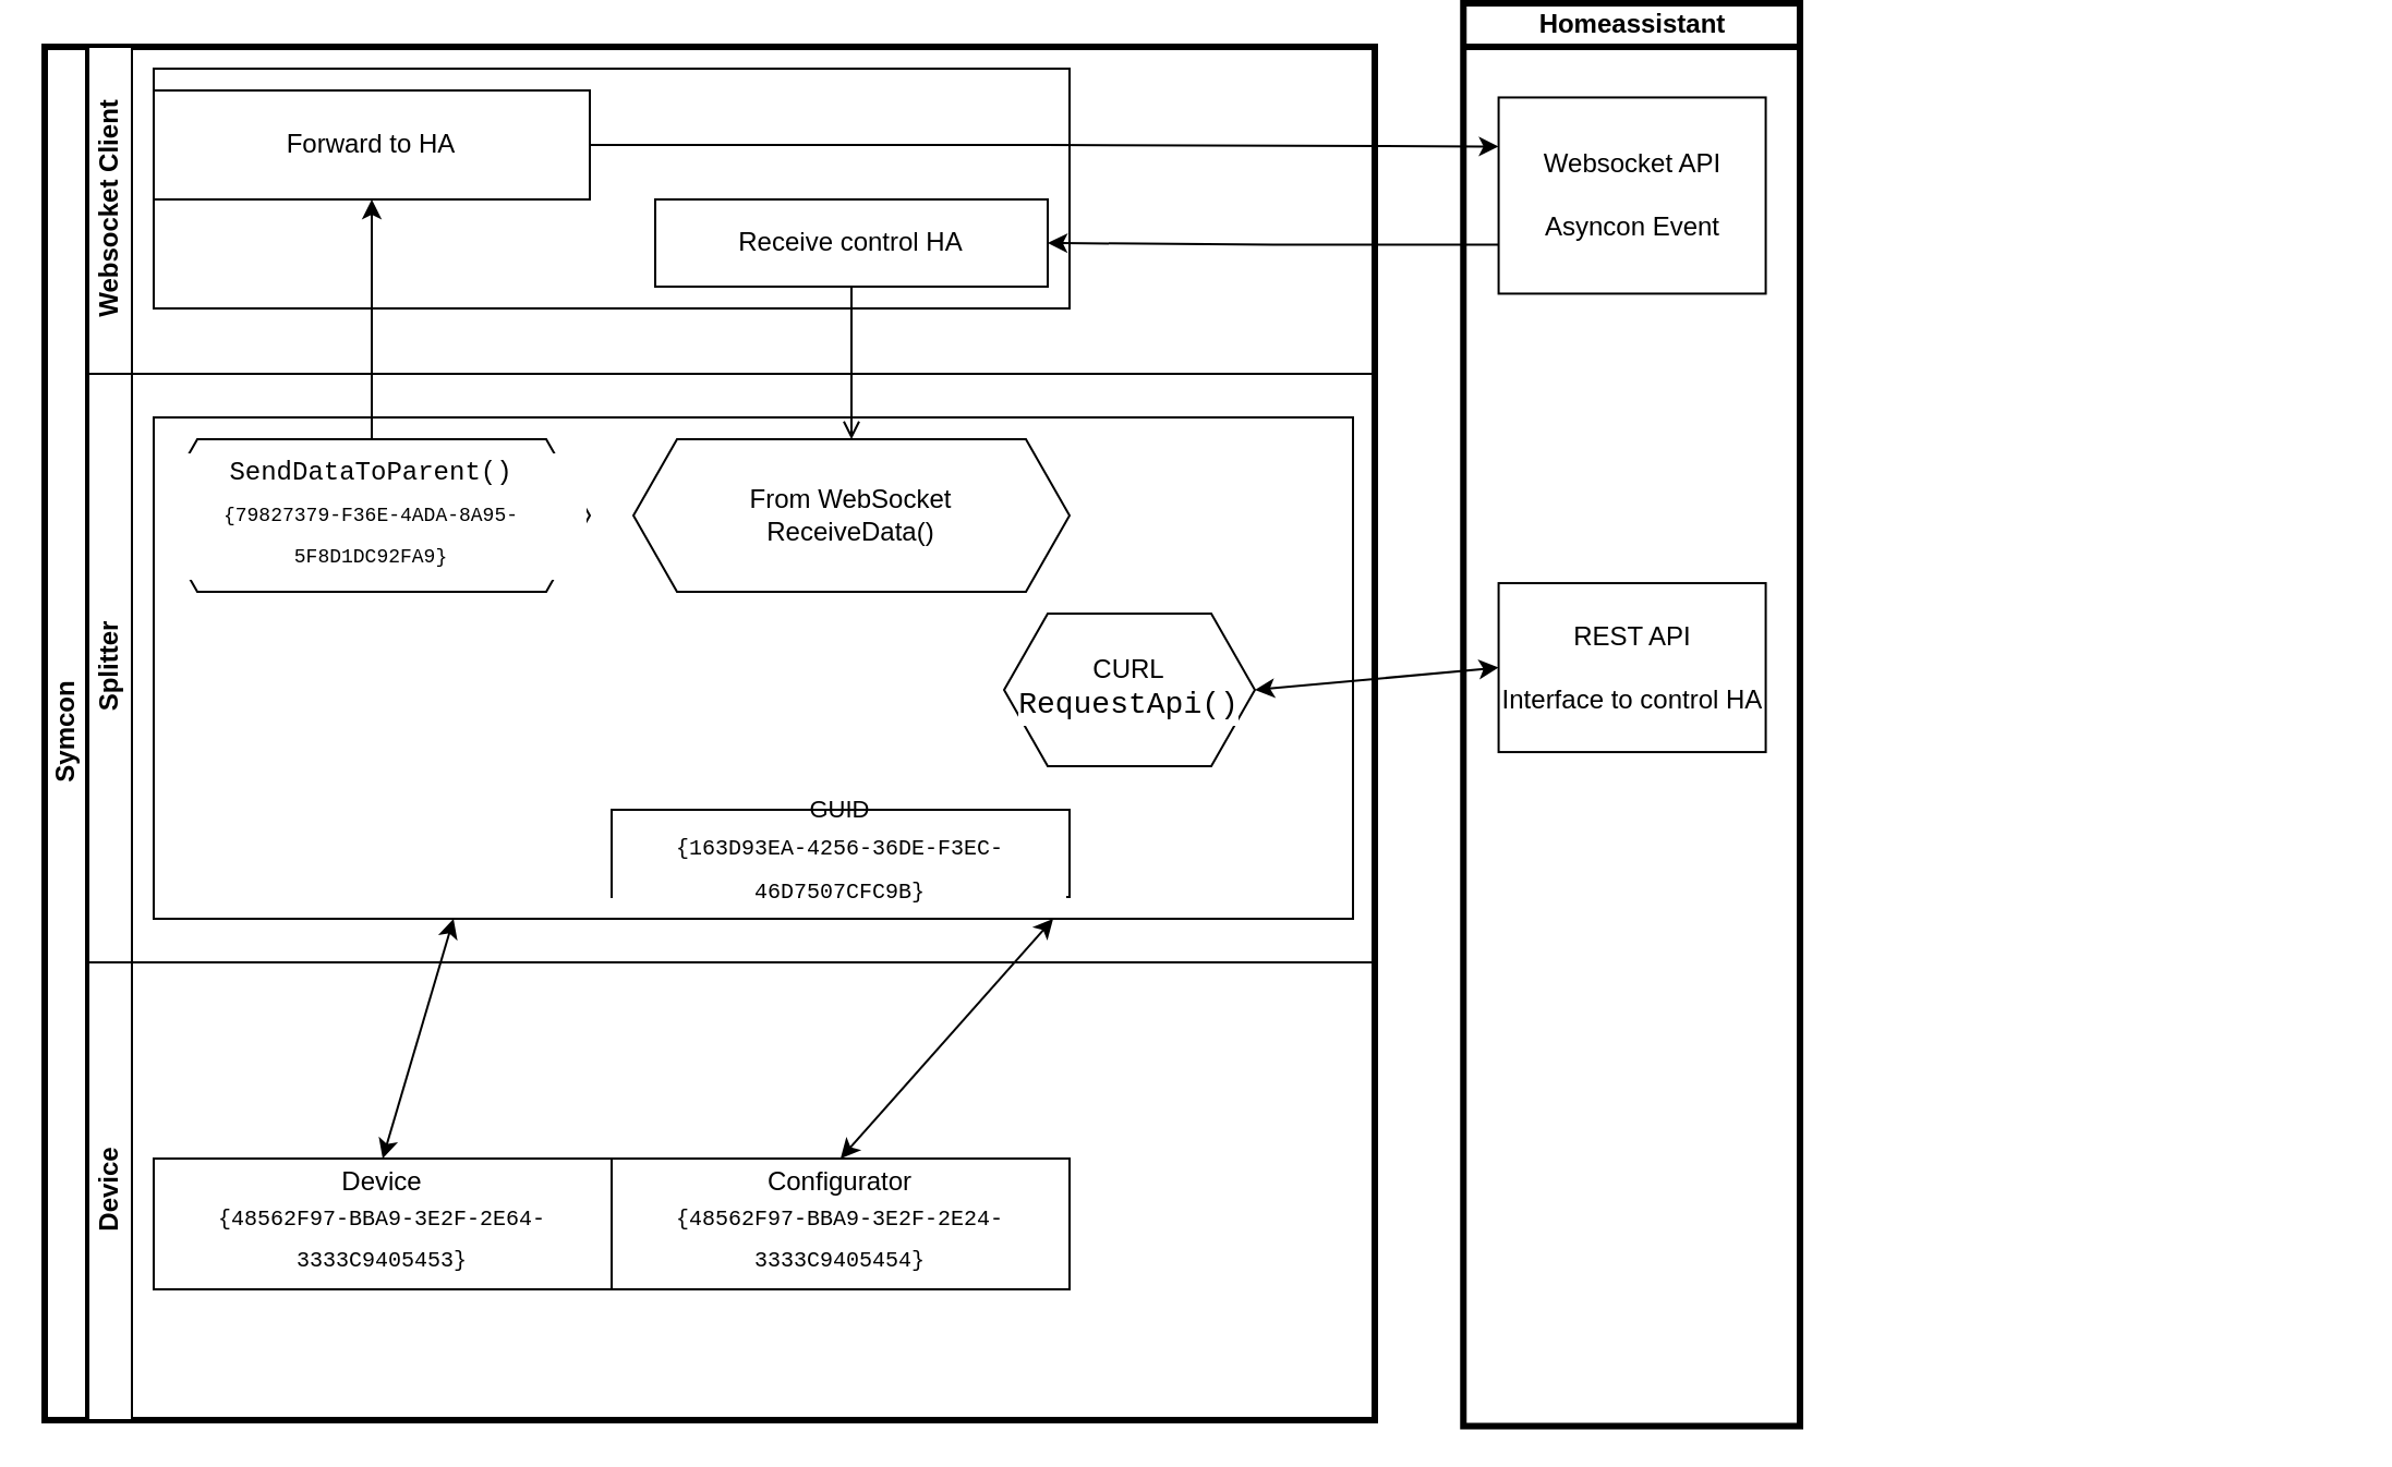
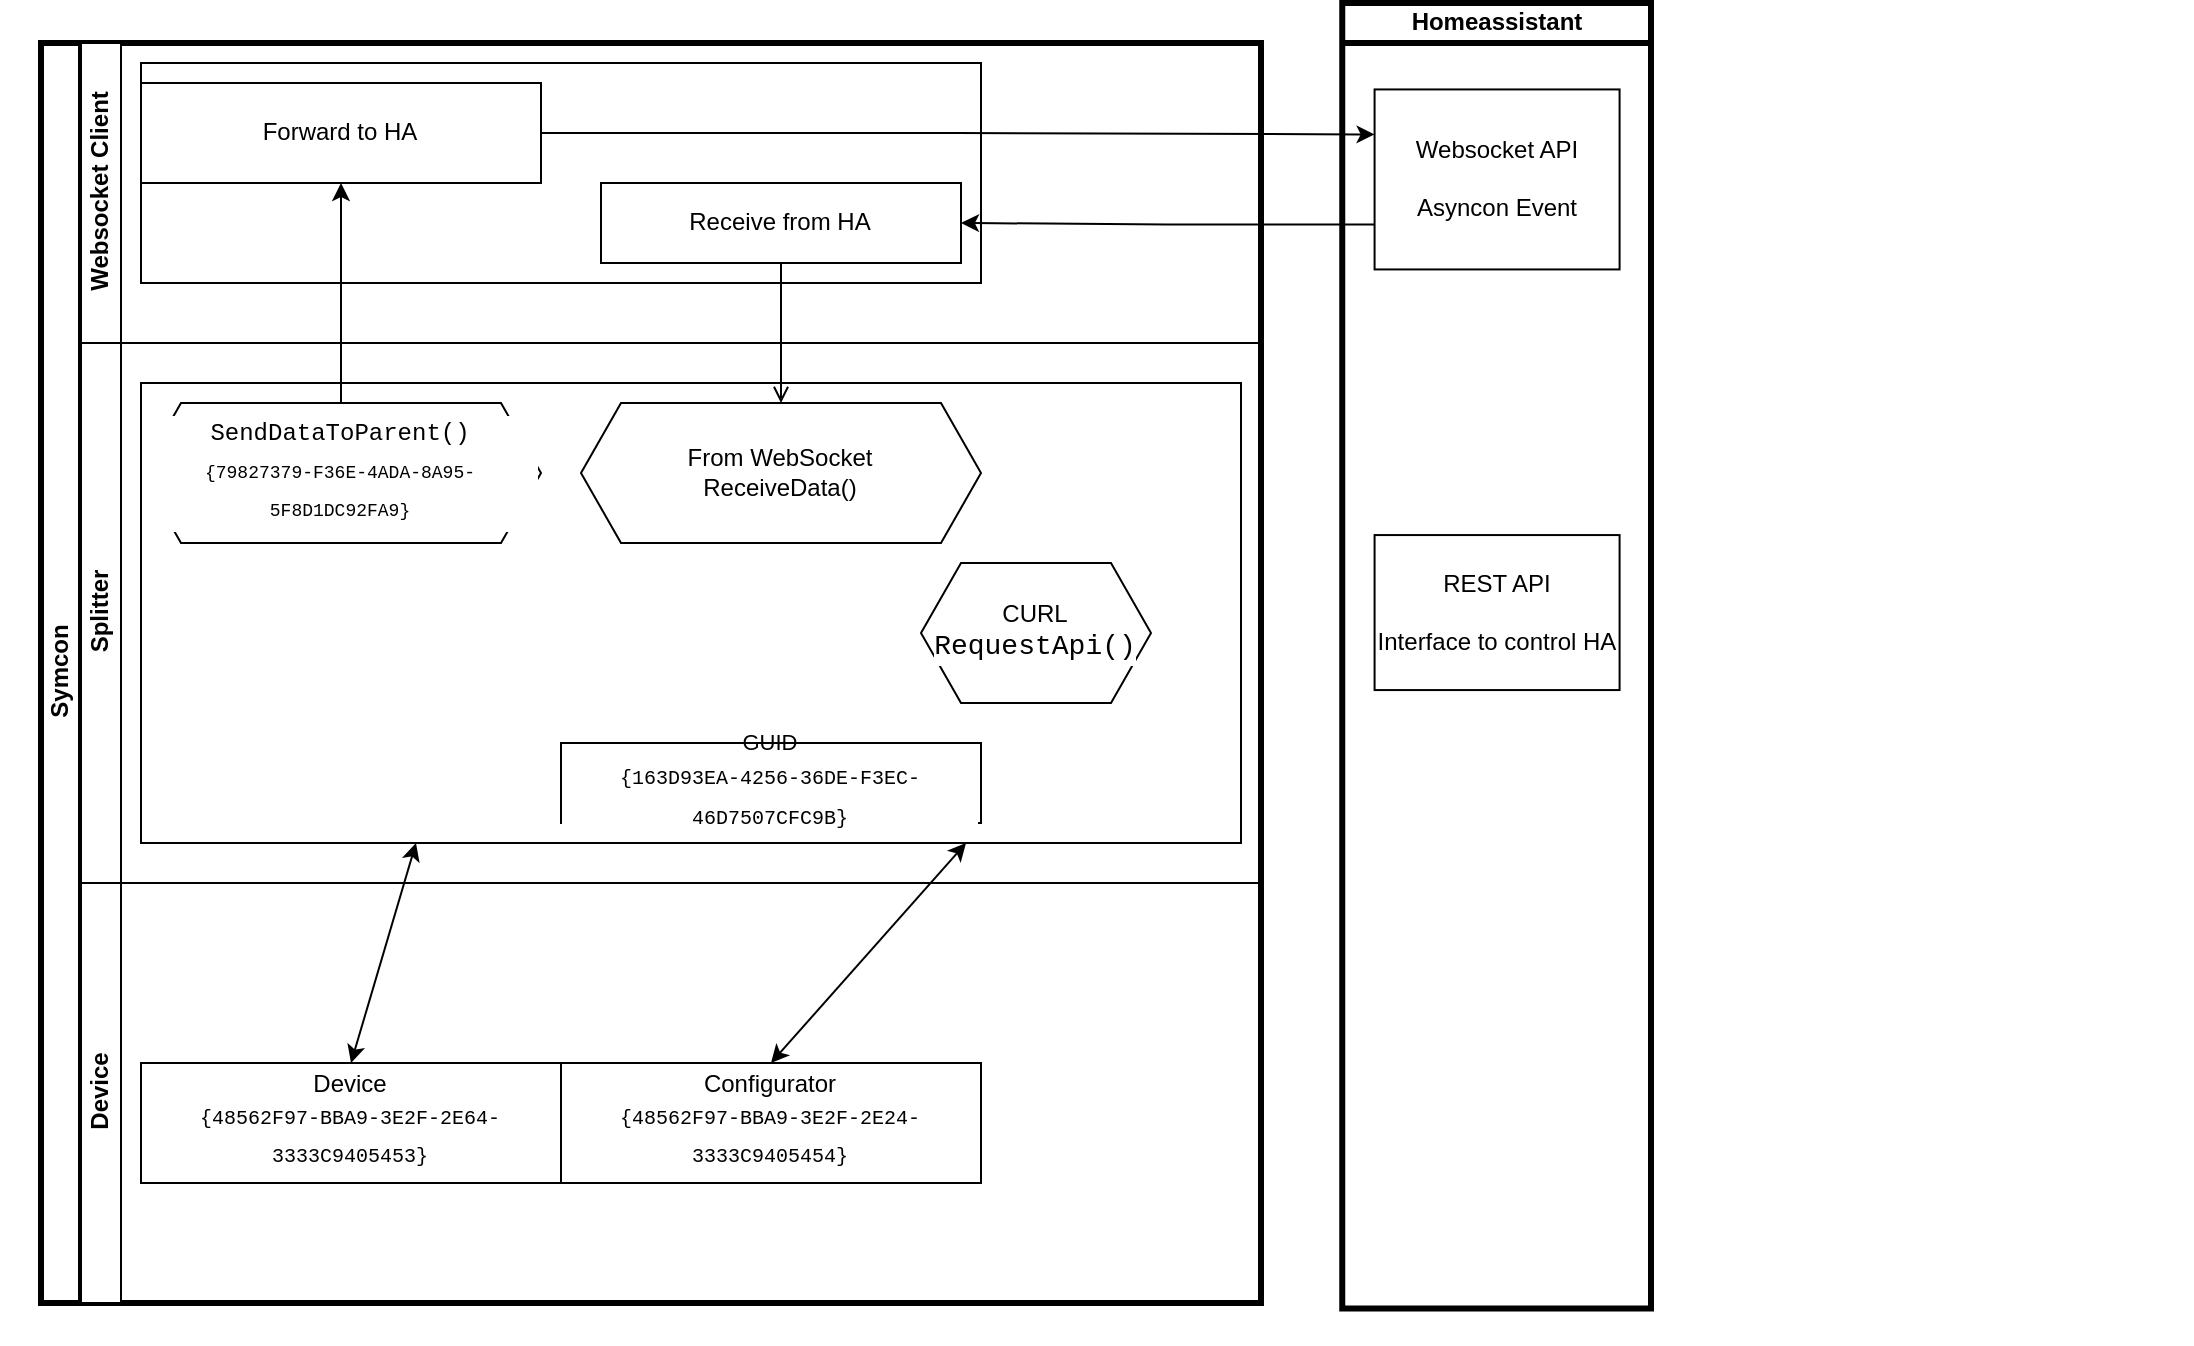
  <mxCell id="0" />
  <mxCell id="1" parent="0" />
  <mxCell id="2" value="&lt;div&gt;Symcon&lt;/div&gt;" style="swimlane;html=1;childLayout=stackLayout;resizeParent=1;resizeParentMax=0;horizontal=0;startSize=20;horizontalStack=0;strokeWidth=3;" parent="1" vertex="1"><mxGeometry x="20" y="20" width="610" height="630" as="geometry" /></mxCell>
  <mxCell id="3" value="Websocket Client" style="swimlane;html=1;startSize=20;horizontal=0;" parent="2" vertex="1"><mxGeometry x="20" width="590" height="150" as="geometry" /></mxCell>
  <mxCell id="4" value="" style="rounded=0;whiteSpace=wrap;html=1;fontFamily=Helvetica;fontSize=12;fontColor=#000000;align=center;" parent="3" vertex="1"><mxGeometry x="30" y="10" width="420" height="110" as="geometry" /></mxCell>
  <mxCell id="5" value="Forward to HA" style="text;html=1;strokeColor=default;fillColor=none;align=center;verticalAlign=middle;whiteSpace=wrap;rounded=0;" parent="3" vertex="1"><mxGeometry x="30" y="20" width="200" height="50" as="geometry" /></mxCell>
- <mxCell id="6" value="Receive control HA" style="text;html=1;strokeColor=default;fillColor=none;align=center;verticalAlign=middle;whiteSpace=wrap;rounded=0;" parent="3" vertex="1"><mxGeometry x="260" y="70" width="180" height="40" as="geometry" /></mxCell>
+ <mxCell id="6" value="Receive from HA" style="text;html=1;strokeColor=default;fillColor=none;align=center;verticalAlign=middle;whiteSpace=wrap;rounded=0;" parent="3" vertex="1"><mxGeometry x="260" y="70" width="180" height="40" as="geometry" /></mxCell>
  <mxCell id="7" value="Splitter" style="swimlane;html=1;startSize=20;horizontal=0;" parent="2" vertex="1"><mxGeometry x="20" y="150" width="590" height="270" as="geometry" /></mxCell>
  <mxCell id="8" value="" style="rounded=0;whiteSpace=wrap;html=1;fontFamily=Helvetica;fontSize=12;fontColor=#000000;align=center;" parent="7" vertex="1"><mxGeometry x="30" y="20" width="550" height="230" as="geometry" /></mxCell>
  <mxCell id="9" value="&lt;div&gt;&lt;font style=&quot;font-size: 11px;&quot;&gt;GUID&lt;/font&gt;&lt;/div&gt;&lt;div&gt;&lt;div style=&quot;color: rgb(0, 0, 0); background-color: rgb(255, 255, 255); font-family: Consolas, &amp;quot;Courier New&amp;quot;, monospace; font-weight: normal; font-size: 14px; line-height: 19px;&quot;&gt;&lt;div&gt;&lt;font style=&quot;font-size: 13px;&quot;&gt;&lt;font style=&quot;font-size: 12px;&quot;&gt;&lt;font style=&quot;font-size: 11px;&quot;&gt;&lt;font style=&quot;font-size: 10px;&quot;&gt;{163D93EA-4256-36DE-F3EC-46D7507CFC9B}&lt;/font&gt;&lt;/font&gt;&lt;/font&gt;&lt;/font&gt;&lt;/div&gt;&lt;/div&gt;&lt;/div&gt;" style="text;html=1;strokeColor=default;fillColor=none;align=center;verticalAlign=middle;whiteSpace=wrap;rounded=0;" parent="7" vertex="1"><mxGeometry x="240" y="200" width="210" height="40" as="geometry" /></mxCell>
  <mxCell id="10" value="&lt;div&gt;CURL&lt;div style=&quot;color: rgb(0, 0, 0); background-color: rgb(255, 255, 255); font-family: Consolas, &amp;quot;Courier New&amp;quot;, monospace; font-weight: normal; font-size: 14px; line-height: 19px;&quot;&gt;&lt;div&gt;RequestApi()&lt;/div&gt;&lt;/div&gt;&lt;/div&gt;" style="shape=hexagon;perimeter=hexagonPerimeter2;whiteSpace=wrap;html=1;fixedSize=1;" parent="7" vertex="1"><mxGeometry x="420" y="110" width="115" height="70" as="geometry" /></mxCell>
  <mxCell id="11" value="&lt;div&gt;From WebSocket&lt;/div&gt;&lt;div&gt;ReceiveData()&lt;br&gt;&lt;/div&gt;" style="shape=hexagon;perimeter=hexagonPerimeter2;whiteSpace=wrap;html=1;fixedSize=1;" parent="7" vertex="1"><mxGeometry x="250" y="30" width="200" height="70" as="geometry" /></mxCell>
  <mxCell id="12" value="&lt;div style=&quot;font-size: 9px;&quot;&gt;&lt;div style=&quot;color: rgb(0, 0, 0); background-color: rgb(255, 255, 255); font-family: Consolas, &amp;quot;Courier New&amp;quot;, monospace; font-weight: normal; line-height: 19px;&quot;&gt;&lt;div&gt;&lt;font style=&quot;font-size: 9px;&quot;&gt;&lt;font style=&quot;font-size: 10px;&quot;&gt;&lt;font style=&quot;font-size: 11px;&quot;&gt;&lt;font style=&quot;font-size: 12px;&quot;&gt;SendDataToParent()&lt;/font&gt;&lt;/font&gt;&lt;/font&gt;&lt;/font&gt;&lt;/div&gt;&lt;div&gt;&lt;div&gt;&lt;div style=&quot;color: rgb(0, 0, 0); background-color: rgb(255, 255, 255); font-family: Consolas, &amp;quot;Courier New&amp;quot;, monospace; font-weight: normal; line-height: 19px;&quot;&gt;&lt;div&gt;&lt;div style=&quot;color: rgb(0, 0, 0); background-color: rgb(255, 255, 255); font-family: Consolas, &amp;quot;Courier New&amp;quot;, monospace; font-weight: normal; line-height: 19px;&quot;&gt;&lt;div&gt;&lt;div style=&quot;color: rgb(0, 0, 0); background-color: rgb(255, 255, 255); font-family: Consolas, &amp;quot;Courier New&amp;quot;, monospace; font-weight: normal; line-height: 19px;&quot;&gt;&lt;div&gt;&lt;font style=&quot;font-size: 9px;&quot;&gt;{79827379-F36E-4ADA-8A95-5F8D1DC92FA9}&lt;/font&gt;&lt;/div&gt;&lt;/div&gt;&lt;/div&gt;&lt;/div&gt;&lt;/div&gt;&lt;/div&gt;&lt;/div&gt;&lt;/div&gt;&lt;/div&gt;&lt;/div&gt;" style="shape=hexagon;perimeter=hexagonPerimeter2;whiteSpace=wrap;html=1;fixedSize=1;" parent="7" vertex="1"><mxGeometry x="30" y="30" width="200" height="70" as="geometry" /></mxCell>
  <mxCell id="13" value="Device" style="swimlane;html=1;startSize=20;horizontal=0;" parent="2" vertex="1"><mxGeometry x="20" y="420" width="590" height="210" as="geometry" /></mxCell>
  <mxCell id="14" value="&lt;div&gt;Device&lt;/div&gt;&lt;div&gt;&lt;div style=&quot;color: rgb(0, 0, 0); background-color: rgb(255, 255, 255); font-family: Consolas, &amp;quot;Courier New&amp;quot;, monospace; font-weight: normal; line-height: 19px; font-size: 10px;&quot;&gt;&lt;div&gt;{48562F97-BBA9-3E2F-2E64-3333C9405453}&lt;/div&gt;&lt;/div&gt;&lt;/div&gt;" style="rounded=0;whiteSpace=wrap;html=1;fontFamily=Helvetica;fontSize=12;fontColor=#000000;align=center;" parent="13" vertex="1"><mxGeometry x="30" y="90" width="210" height="60" as="geometry" /></mxCell>
  <mxCell id="15" value="&lt;div&gt;Configurator&lt;br&gt;&lt;/div&gt;&lt;div&gt;&lt;div style=&quot;color: rgb(0, 0, 0); background-color: rgb(255, 255, 255); font-family: Consolas, &amp;quot;Courier New&amp;quot;, monospace; font-weight: normal; line-height: 19px; font-size: 10px;&quot;&gt;&lt;div&gt;{48562F97-BBA9-3E2F-2E24-3333C9405454}&lt;/div&gt;&lt;/div&gt;&lt;/div&gt;" style="rounded=0;whiteSpace=wrap;html=1;fontFamily=Helvetica;fontSize=12;fontColor=#000000;align=center;" parent="13" vertex="1"><mxGeometry x="240" y="90" width="210" height="60" as="geometry" /></mxCell>
  <mxCell id="16" value="" style="endArrow=classic;startArrow=classic;html=1;rounded=0;exitX=0.5;exitY=0;exitDx=0;exitDy=0;entryX=0.25;entryY=1;entryDx=0;entryDy=0;" parent="2" source="14" target="8" edge="1"><mxGeometry width="50" height="50" relative="1" as="geometry"><mxPoint x="380" y="200" as="sourcePoint" /><mxPoint x="430" y="150" as="targetPoint" /></mxGeometry></mxCell>
  <mxCell id="17" value="" style="endArrow=classic;startArrow=classic;html=1;rounded=0;exitX=0.5;exitY=0;exitDx=0;exitDy=0;entryX=0.75;entryY=1;entryDx=0;entryDy=0;" parent="2" source="15" target="8" edge="1"><mxGeometry width="50" height="50" relative="1" as="geometry"><mxPoint x="165" y="265" as="sourcePoint" /><mxPoint x="165" y="230" as="targetPoint" /></mxGeometry></mxCell>
  <mxCell id="18" value="" style="edgeStyle=orthogonalEdgeStyle;rounded=0;orthogonalLoop=1;jettySize=auto;html=1;startArrow=none;startFill=0;entryX=0.5;entryY=1;entryDx=0;entryDy=0;" parent="2" source="12" target="5" edge="1"><mxGeometry relative="1" as="geometry" /></mxCell>
  <mxCell id="19" value="" style="edgeStyle=orthogonalEdgeStyle;rounded=0;orthogonalLoop=1;jettySize=auto;html=1;endArrow=open;" parent="2" source="6" target="11" edge="1"><mxGeometry relative="1" as="geometry" /></mxCell>
  <mxCell id="20" value="&lt;div&gt;Homeassistant&lt;/div&gt;" style="swimlane;html=1;startSize=20;horizontal=0;rotation=90;strokeWidth=3;" parent="1" vertex="1"><mxGeometry x="421.41" y="249.22" width="652.81" height="154.37" as="geometry" /></mxCell>
  <mxCell id="21" value="&lt;div&gt;Websocket API&lt;/div&gt;&lt;div&gt;&lt;br&gt;&lt;/div&gt;&lt;div&gt;Asyncon Event&lt;br&gt;&lt;/div&gt;" style="rounded=0;whiteSpace=wrap;html=1;fontFamily=Helvetica;fontSize=12;fontColor=#000000;align=center;rotation=0;" parent="20" vertex="1"><mxGeometry x="265.38" y="-206" width="122.5" height="90" as="geometry" /></mxCell>
  <mxCell id="22" value="&lt;div&gt;REST API&lt;/div&gt;&lt;div&gt;&lt;br&gt;&lt;/div&gt;&lt;div&gt;Interface to control HA&lt;br&gt;&lt;/div&gt;" style="rounded=0;whiteSpace=wrap;html=1;fontFamily=Helvetica;fontSize=12;fontColor=#000000;align=center;rotation=0;" parent="20" vertex="1"><mxGeometry x="265.38" y="16.81" width="122.5" height="77.5" as="geometry" /></mxCell>
  <mxCell id="23" value="" style="edgeStyle=orthogonalEdgeStyle;rounded=0;orthogonalLoop=1;jettySize=auto;html=1;endArrow=classic;endFill=1;exitX=0;exitY=0.75;exitDx=0;exitDy=0;entryX=1;entryY=0.5;entryDx=0;entryDy=0;startArrow=none;startFill=0;" parent="1" source="21" target="6" edge="1"><mxGeometry relative="1" as="geometry"><mxPoint x="360" y="80" as="sourcePoint" /><mxPoint x="400" y="80" as="targetPoint" /></mxGeometry></mxCell>
- <mxCell id="24" value="" style="endArrow=classic;startArrow=classic;html=1;rounded=0;entryX=0;entryY=0.5;entryDx=0;entryDy=0;exitX=1;exitY=0.5;exitDx=0;exitDy=0;startFill=1;" parent="1" source="10" target="22" edge="1"><mxGeometry width="50" height="50" relative="1" as="geometry"><mxPoint x="510" y="199" as="sourcePoint" /><mxPoint x="590" y="199" as="targetPoint" /></mxGeometry></mxCell>
  <mxCell id="25" style="edgeStyle=orthogonalEdgeStyle;rounded=0;orthogonalLoop=1;jettySize=auto;html=1;exitX=1;exitY=0.5;exitDx=0;exitDy=0;entryX=0;entryY=0.25;entryDx=0;entryDy=0;" parent="1" source="5" target="21" edge="1"><mxGeometry relative="1" as="geometry" /></mxCell>
